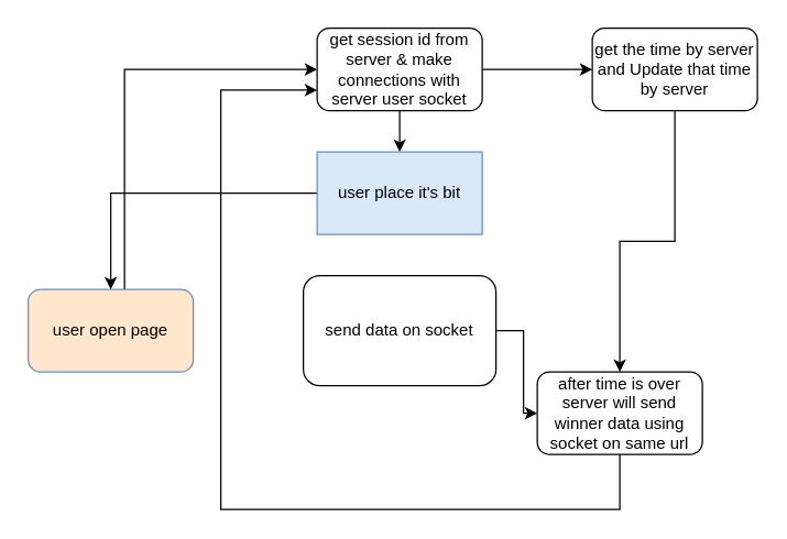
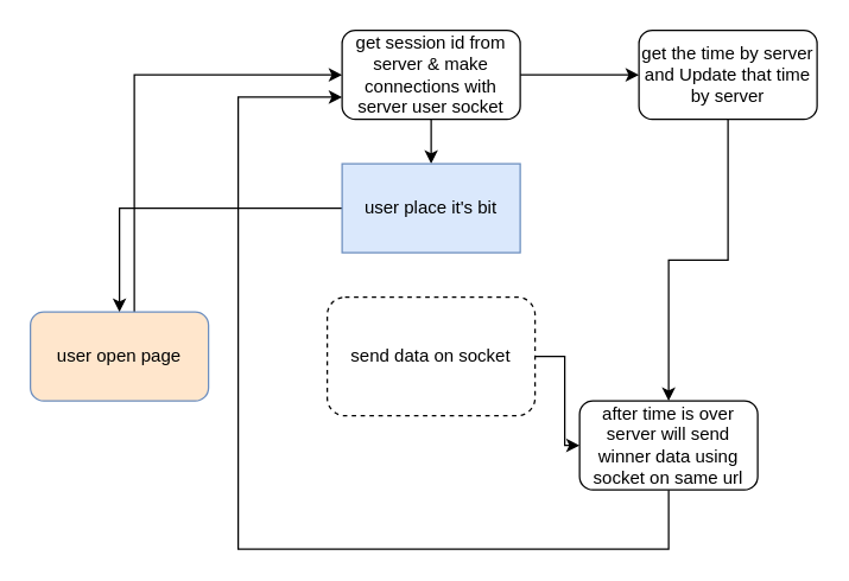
  <mxCell id="0" />
  <mxCell id="1" parent="0" />
  <mxCell id="2" value="" style="edgeStyle=orthogonalEdgeStyle;rounded=0;orthogonalLoop=1;jettySize=auto;html=1;" edge="1" parent="1" source="3" target="6"><mxGeometry relative="1" as="geometry"><Array as="points"><mxPoint x="90" y="50" /></Array></mxGeometry></mxCell>
  <mxCell id="3" value="user open page" style="rounded=1;whiteSpace=wrap;html=1;fillColor=#ffe6cc;strokeColor=#6c8ebf;" vertex="1" parent="1"><mxGeometry x="20" y="210" width="120" height="60" as="geometry" /></mxCell>
  <mxCell id="4" value="" style="edgeStyle=orthogonalEdgeStyle;rounded=0;orthogonalLoop=1;jettySize=auto;html=1;" edge="1" parent="1" source="6" target="8"><mxGeometry relative="1" as="geometry" /></mxCell>
  <mxCell id="5" value="" style="edgeStyle=orthogonalEdgeStyle;rounded=0;orthogonalLoop=1;jettySize=auto;html=1;" edge="1" parent="1" source="6" target="12"><mxGeometry relative="1" as="geometry" /></mxCell>
  <mxCell id="6" value="get session id from server &amp;amp; make connections with server user socket " style="rounded=1;whiteSpace=wrap;html=1;" vertex="1" parent="1"><mxGeometry x="230" y="20" width="120" height="60" as="geometry" /></mxCell>
  <mxCell id="7" value="" style="edgeStyle=orthogonalEdgeStyle;rounded=0;orthogonalLoop=1;jettySize=auto;html=1;" edge="1" parent="1" source="8" target="3"><mxGeometry relative="1" as="geometry" /></mxCell>
  <mxCell id="8" value="user place it's bit " style="whiteSpace=wrap;html=1;fillColor=#dae8fc;strokeColor=#6c8ebf;rounded=0;" vertex="1" parent="1"><mxGeometry x="230" y="110" width="120" height="60" as="geometry" /></mxCell>
  <mxCell id="9" style="edgeStyle=orthogonalEdgeStyle;rounded=0;orthogonalLoop=1;jettySize=auto;html=1;entryX=0;entryY=0.5;entryDx=0;entryDy=0;" edge="1" parent="1" source="10" target="14"><mxGeometry relative="1" as="geometry" /></mxCell>
- <mxCell id="10" value="send data on socket " style="rounded=1;whiteSpace=wrap;html=1;" vertex="1" parent="1"><mxGeometry x="220" y="200" width="140" height="80" as="geometry" /></mxCell>
+ <mxCell id="10" value="send data on socket " style="rounded=1;whiteSpace=wrap;html=1;dashed=1;" vertex="1" parent="1"><mxGeometry x="220" y="200" width="140" height="80" as="geometry" /></mxCell>
  <mxCell id="11" value="" style="edgeStyle=orthogonalEdgeStyle;rounded=0;orthogonalLoop=1;jettySize=auto;html=1;" edge="1" parent="1" source="12" target="14"><mxGeometry relative="1" as="geometry" /></mxCell>
  <mxCell id="12" value="get the time by server and Update that time by server " style="rounded=1;whiteSpace=wrap;html=1;" vertex="1" parent="1"><mxGeometry x="430" y="20" width="120" height="60" as="geometry" /></mxCell>
  <mxCell id="13" style="edgeStyle=orthogonalEdgeStyle;rounded=0;orthogonalLoop=1;jettySize=auto;html=1;entryX=0;entryY=0.75;entryDx=0;entryDy=0;" edge="1" parent="1" source="14" target="6"><mxGeometry relative="1" as="geometry"><Array as="points"><mxPoint x="450" y="370" /><mxPoint x="160" y="370" /><mxPoint x="160" y="65" /></Array></mxGeometry></mxCell>
  <mxCell id="14" value="&lt;div&gt;after time is over &lt;br&gt;&lt;/div&gt;&lt;div&gt;server will send winner data using socket on same url &lt;br&gt;&lt;/div&gt;" style="whiteSpace=wrap;html=1;rounded=1;" vertex="1" parent="1"><mxGeometry x="390" y="270" width="120" height="60" as="geometry" /></mxCell>
